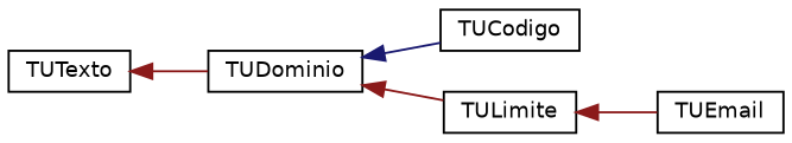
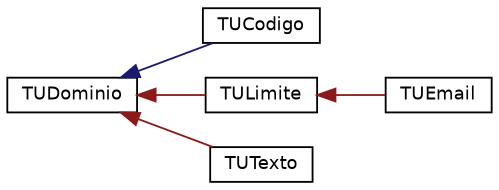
  digraph {
    rankdir=LR
    node [color=black fillcolor=white fontname=Helvetica fontsize=10 shape=record style=filled]
    edge [color=firebrick4 dir=back fontname=Helvetica fontsize=10 labelfontname=Helvetica labelfontsize=10 style=solid]
    n1 [height=0.2 label=TUDominio width=0.4]
    n2 [height=0.2 label=TUCodigo width=0.4]
    n3 [height=0.2 label=TULimite width=0.4]
    n4 [height=0.2 label=TUTexto width=0.4]
    n5 [height=0.2 label=TUEmail width=0.4]
    n1 -> n2 [color=midnightblue]
    n1 -> n3
-   n4 -> n1
+   n1 -> n4
    n3 -> n5
  }
